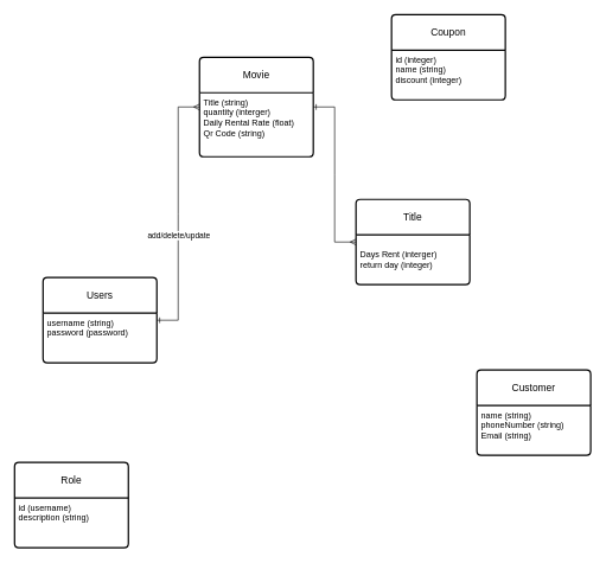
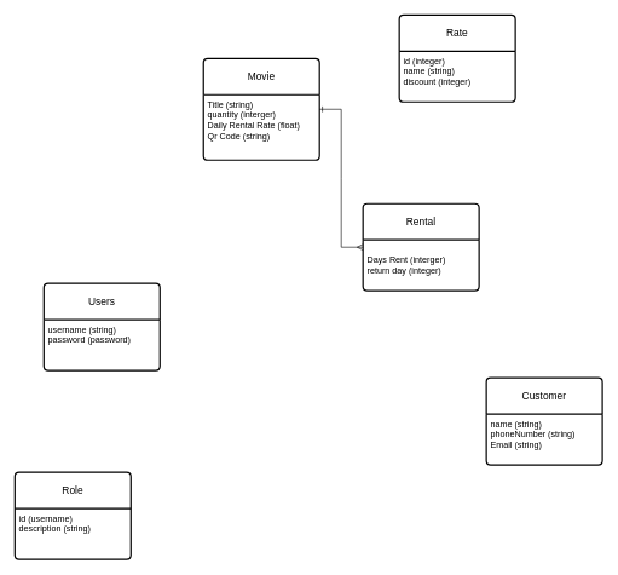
  <mxCell id="0" />
  <mxCell id="1" parent="0" />
- <mxCell id="2" value="Title" style="swimlane;childLayout=stackLayout;horizontal=1;startSize=50;horizontalStack=0;rounded=1;fontSize=14;fontStyle=0;strokeWidth=2;resizeParent=0;resizeLast=1;shadow=0;dashed=0;align=center;arcSize=4;whiteSpace=wrap;html=1;" vertex="1" parent="1"><mxGeometry x="500" y="280" width="160" height="120" as="geometry" /></mxCell>
+ <mxCell id="2" value="Rental" style="swimlane;childLayout=stackLayout;horizontal=1;startSize=50;horizontalStack=0;rounded=1;fontSize=14;fontStyle=0;strokeWidth=2;resizeParent=0;resizeLast=1;shadow=0;dashed=0;align=center;arcSize=4;whiteSpace=wrap;html=1;" vertex="1" parent="1"><mxGeometry x="500" y="280" width="160" height="120" as="geometry" /></mxCell>
  <mxCell id="3" value="&lt;br&gt;&lt;div&gt;&lt;span style=&quot;background-color: transparent; color: light-dark(rgb(0, 0, 0), rgb(255, 255, 255));&quot;&gt;Days Rent (interger)&lt;/span&gt;&lt;/div&gt;&lt;div&gt;&lt;span style=&quot;background-color: transparent; color: light-dark(rgb(0, 0, 0), rgb(255, 255, 255));&quot;&gt;return day (integer)&lt;/span&gt;&lt;/div&gt;" style="align=left;strokeColor=none;fillColor=none;spacingLeft=4;spacingRight=4;fontSize=12;verticalAlign=top;resizable=0;rotatable=0;part=1;html=1;whiteSpace=wrap;" vertex="1" parent="2"><mxGeometry y="50" width="160" height="70" as="geometry" /></mxCell>
- <mxCell id="4" value="Coupon" style="swimlane;childLayout=stackLayout;horizontal=1;startSize=50;horizontalStack=0;rounded=1;fontSize=14;fontStyle=0;strokeWidth=2;resizeParent=0;resizeLast=1;shadow=0;dashed=0;align=center;arcSize=4;whiteSpace=wrap;html=1;" vertex="1" parent="1"><mxGeometry x="550" y="20" width="160" height="120" as="geometry" /></mxCell>
+ <mxCell id="4" value="Rate" style="swimlane;childLayout=stackLayout;horizontal=1;startSize=50;horizontalStack=0;rounded=1;fontSize=14;fontStyle=0;strokeWidth=2;resizeParent=0;resizeLast=1;shadow=0;dashed=0;align=center;arcSize=4;whiteSpace=wrap;html=1;" vertex="1" parent="1"><mxGeometry x="550" y="20" width="160" height="120" as="geometry" /></mxCell>
  <mxCell id="5" value="id (integer)&lt;div&gt;name (string)&lt;/div&gt;&lt;div&gt;discount (integer)&lt;/div&gt;" style="align=left;strokeColor=none;fillColor=none;spacingLeft=4;spacingRight=4;fontSize=12;verticalAlign=top;resizable=0;rotatable=0;part=1;html=1;whiteSpace=wrap;" vertex="1" parent="4"><mxGeometry y="50" width="160" height="70" as="geometry" /></mxCell>
  <mxCell id="6" value="Movie" style="swimlane;childLayout=stackLayout;horizontal=1;startSize=50;horizontalStack=0;rounded=1;fontSize=14;fontStyle=0;strokeWidth=2;resizeParent=0;resizeLast=1;shadow=0;dashed=0;align=center;arcSize=4;whiteSpace=wrap;html=1;" vertex="1" parent="1"><mxGeometry x="280" y="80" width="160" height="140" as="geometry" /></mxCell>
  <mxCell id="7" value="Title (string)&lt;div&gt;quantity (interger)&lt;/div&gt;&lt;div&gt;Daily Rental Rate (float)&lt;/div&gt;&lt;div&gt;Qr Code (string)&lt;/div&gt;" style="align=left;strokeColor=none;fillColor=none;spacingLeft=4;spacingRight=4;fontSize=12;verticalAlign=top;resizable=0;rotatable=0;part=1;html=1;whiteSpace=wrap;" vertex="1" parent="6"><mxGeometry y="50" width="160" height="90" as="geometry" /></mxCell>
  <mxCell id="8" value="Users" style="swimlane;childLayout=stackLayout;horizontal=1;startSize=50;horizontalStack=0;rounded=1;fontSize=14;fontStyle=0;strokeWidth=2;resizeParent=0;resizeLast=1;shadow=0;dashed=0;align=center;arcSize=4;whiteSpace=wrap;html=1;" vertex="1" parent="1"><mxGeometry x="60" y="390" width="160" height="120" as="geometry" /></mxCell>
  <mxCell id="9" value="username (string)&lt;div&gt;password (password)&lt;br&gt;&lt;div&gt;&lt;br&gt;&lt;/div&gt;&lt;/div&gt;" style="align=left;strokeColor=none;fillColor=none;spacingLeft=4;spacingRight=4;fontSize=12;verticalAlign=top;resizable=0;rotatable=0;part=1;html=1;whiteSpace=wrap;" vertex="1" parent="8"><mxGeometry y="50" width="160" height="70" as="geometry" /></mxCell>
  <mxCell id="10" value="Customer" style="swimlane;childLayout=stackLayout;horizontal=1;startSize=50;horizontalStack=0;rounded=1;fontSize=14;fontStyle=0;strokeWidth=2;resizeParent=0;resizeLast=1;shadow=0;dashed=0;align=center;arcSize=4;whiteSpace=wrap;html=1;" vertex="1" parent="1"><mxGeometry x="670" y="520" width="160" height="120" as="geometry" /></mxCell>
  <mxCell id="11" value="name (string)&lt;div&gt;phoneNumber (string)&lt;/div&gt;&lt;div&gt;Email (string)&lt;/div&gt;" style="align=left;strokeColor=none;fillColor=none;spacingLeft=4;spacingRight=4;fontSize=12;verticalAlign=top;resizable=0;rotatable=0;part=1;html=1;whiteSpace=wrap;" vertex="1" parent="10"><mxGeometry y="50" width="160" height="70" as="geometry" /></mxCell>
  <mxCell id="12" value="" style="edgeStyle=entityRelationEdgeStyle;fontSize=12;html=1;endArrow=ERmany;startArrow=ERone;rounded=0;startFill=0;" edge="1" parent="1" source="6" target="2"><mxGeometry width="100" height="100" relative="1" as="geometry"><mxPoint x="450" y="250" as="sourcePoint" /><mxPoint x="550" y="150" as="targetPoint" /><Array as="points"><mxPoint x="410" y="200" /></Array></mxGeometry></mxCell>
- <mxCell id="13" value="" style="edgeStyle=entityRelationEdgeStyle;fontSize=12;html=1;endArrow=ERmany;startArrow=ERone;rounded=0;startFill=0;" edge="1" parent="1" source="8" target="6"><mxGeometry width="100" height="100" relative="1" as="geometry"><mxPoint x="190" y="500" as="sourcePoint" /><mxPoint x="260" y="120" as="targetPoint" /><Array as="points"><mxPoint x="150" y="130" /></Array></mxGeometry></mxCell>
- <mxCell id="14" value="add/delete/update" style="edgeLabel;html=1;align=center;verticalAlign=middle;resizable=0;points=[];" vertex="1" connectable="0" parent="13"><mxGeometry x="-0.167" relative="1" as="geometry"><mxPoint as="offset" /></mxGeometry></mxCell>
  <mxCell id="15" value="Role" style="swimlane;childLayout=stackLayout;horizontal=1;startSize=50;horizontalStack=0;rounded=1;fontSize=14;fontStyle=0;strokeWidth=2;resizeParent=0;resizeLast=1;shadow=0;dashed=0;align=center;arcSize=4;whiteSpace=wrap;html=1;" vertex="1" parent="1"><mxGeometry x="20" y="650" width="160" height="120" as="geometry" /></mxCell>
  <mxCell id="16" value="id (username)&lt;div&gt;description (string)&lt;/div&gt;" style="align=left;strokeColor=none;fillColor=none;spacingLeft=4;spacingRight=4;fontSize=12;verticalAlign=top;resizable=0;rotatable=0;part=1;html=1;whiteSpace=wrap;" vertex="1" parent="15"><mxGeometry y="50" width="160" height="70" as="geometry" /></mxCell>
